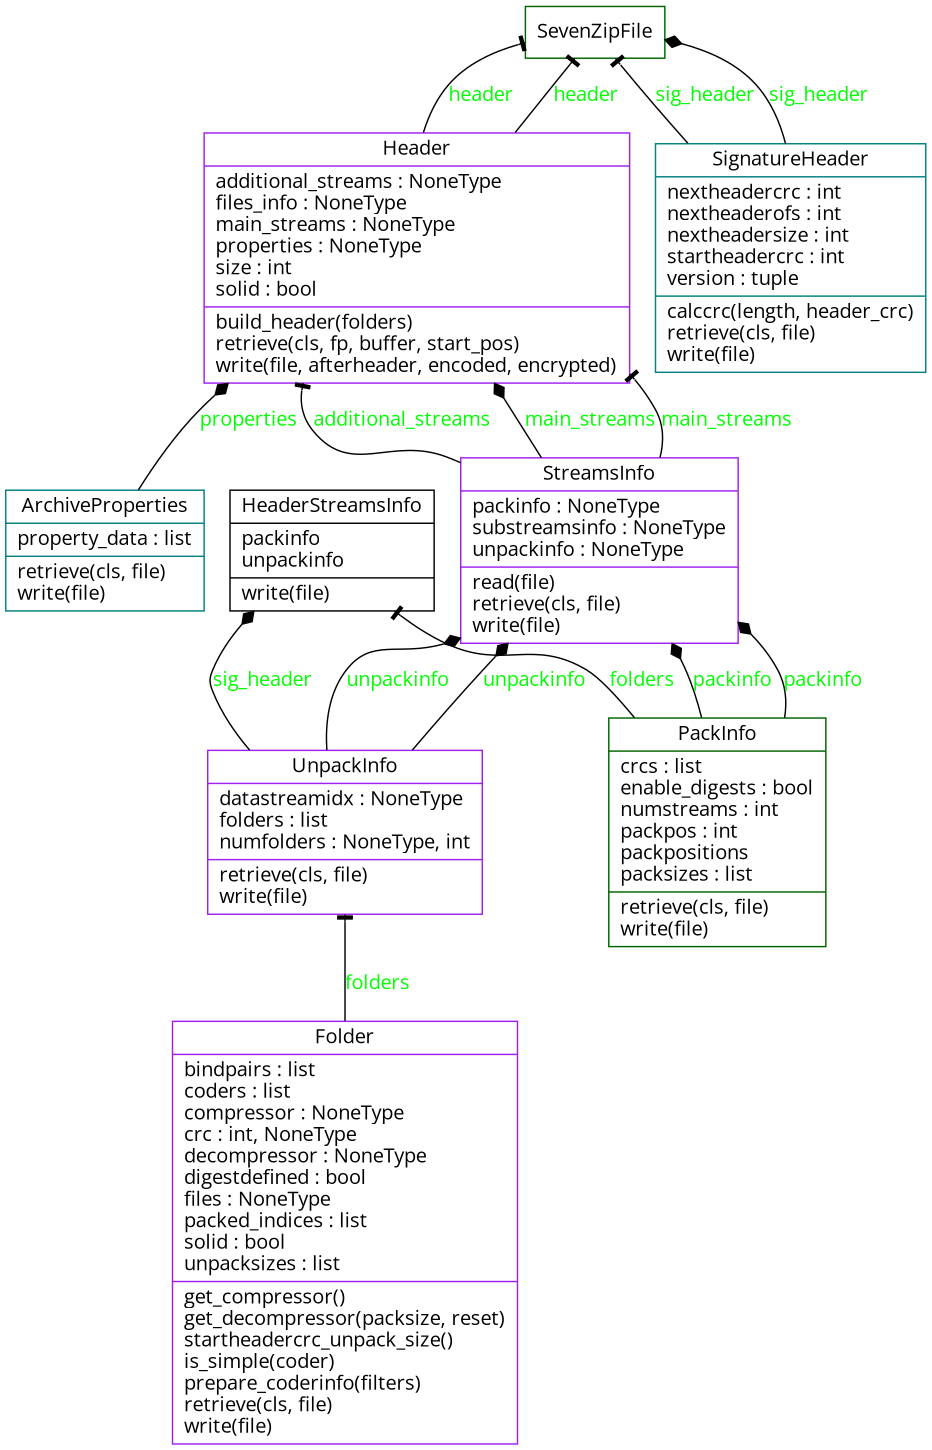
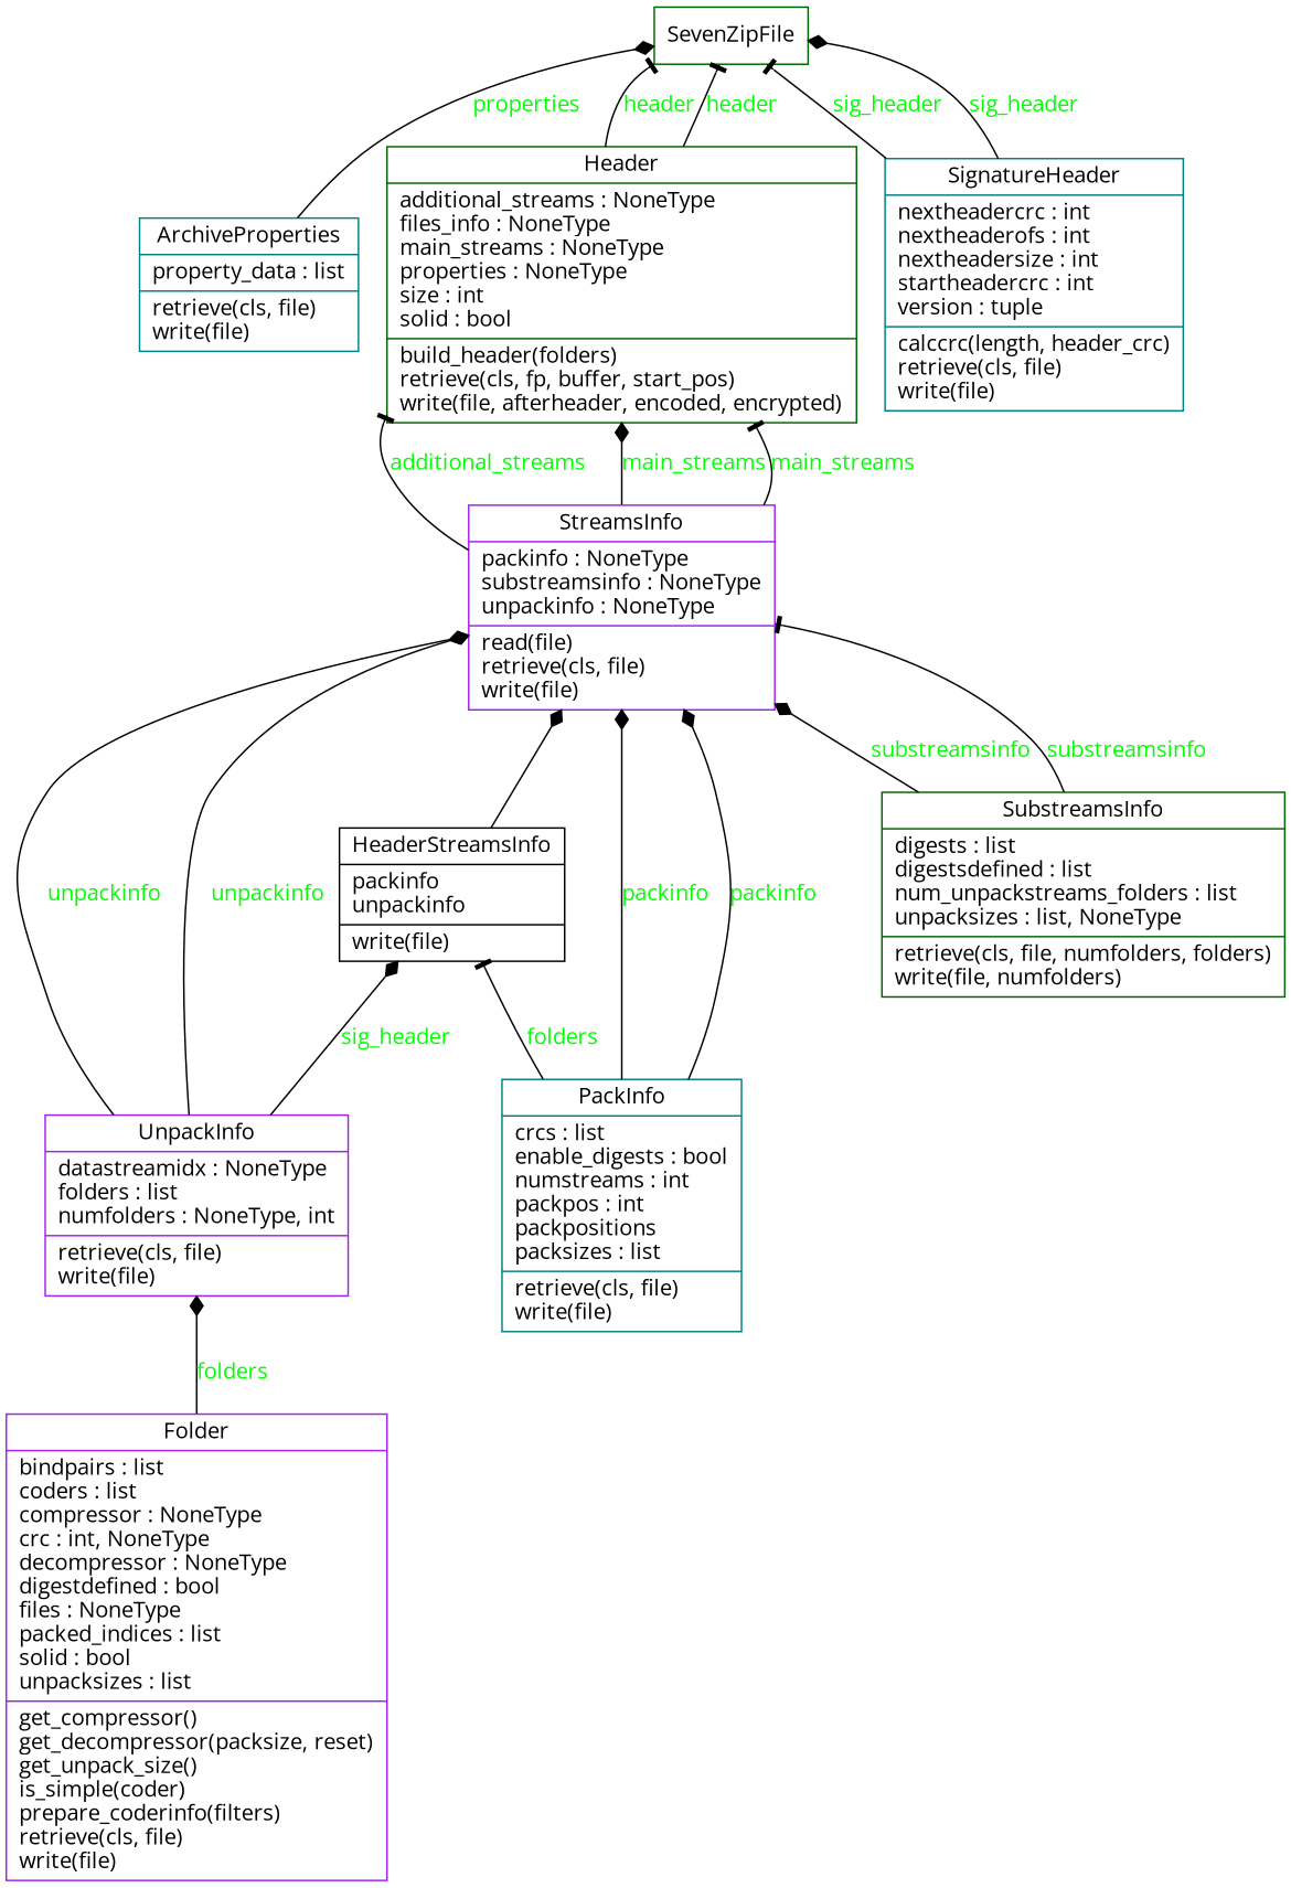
  digraph {
    fontname="Open Sans"
    rankdir=BT
    node [color=teal fontname="Open Sans" shape=record]
    edge [arrowhead=diamond arrowtail=none fontcolor=green fontname="Open Sans" style=solid]
    n1 [label="{ArchiveProperties|property_data : list\l|retrieve(cls, file)\lwrite(file)\l}"]
-   n2 [color=purple label="{Header|additional_streams : NoneType\lfiles_info : NoneType\lmain_streams : NoneType\lproperties : NoneType\lsize : int\lsolid : bool\l|build_header(folders)\lretrieve(cls, fp, buffer, start_pos)\lwrite(file, afterheader, encoded, encrypted)\l}"]
+   n2 [color=darkgreen label="{Header|additional_streams : NoneType\lfiles_info : NoneType\lmain_streams : NoneType\lproperties : NoneType\lsize : int\lsolid : bool\l|build_header(folders)\lretrieve(cls, fp, buffer, start_pos)\lwrite(file, afterheader, encoded, encrypted)\l}"]
    n3 [color=darkgreen label="{SevenZipFile}"]
-   n4 [color=purple label="{Folder|bindpairs : list\lcoders : list\lcompressor : NoneType\lcrc : int, NoneType\ldecompressor : NoneType\ldigestdefined : bool\lfiles : NoneType\lpacked_indices : list\lsolid : bool\lunpacksizes : list\l|get_compressor()\lget_decompressor(packsize, reset)\lstartheadercrc_unpack_size()\lis_simple(coder)\lprepare_coderinfo(filters)\lretrieve(cls, file)\lwrite(file)\l}"]
+   n4 [color=purple label="{Folder|bindpairs : list\lcoders : list\lcompressor : NoneType\lcrc : int, NoneType\ldecompressor : NoneType\ldigestdefined : bool\lfiles : NoneType\lpacked_indices : list\lsolid : bool\lunpacksizes : list\l|get_compressor()\lget_decompressor(packsize, reset)\lget_unpack_size()\lis_simple(coder)\lprepare_coderinfo(filters)\lretrieve(cls, file)\lwrite(file)\l}"]
    n5 [color=purple label="{UnpackInfo|datastreamidx : NoneType\lfolders : list\lnumfolders : NoneType, int\l|retrieve(cls, file)\lwrite(file)\l}"]
    n6 [color=black label="{HeaderStreamsInfo|packinfo\lunpackinfo\l|write(file)\l}"]
    n7 [color=purple label="{StreamsInfo|packinfo : NoneType\lsubstreamsinfo : NoneType\lunpackinfo : NoneType\l|read(file)\lretrieve(cls, file)\lwrite(file)\l}"]
-   n8 [color=darkgreen label="{PackInfo|crcs : list\lenable_digests : bool\lnumstreams : int\lpackpos : int\lpackpositions\lpacksizes : list\l|retrieve(cls, file)\lwrite(file)\l}"]
+   n8 [label="{PackInfo|crcs : list\lenable_digests : bool\lnumstreams : int\lpackpos : int\lpackpositions\lpacksizes : list\l|retrieve(cls, file)\lwrite(file)\l}"]
    n9 [label="{SignatureHeader|nextheadercrc : int\lnextheaderofs : int\lnextheadersize : int\lstartheadercrc : int\lversion : tuple\l|calccrc(length, header_crc)\lretrieve(cls, file)\lwrite(file)\l}"]
-   n1 -> n2 [label=properties]
+   n10 [color=darkgreen label="{SubstreamsInfo|digests : list\ldigestsdefined : list\lnum_unpackstreams_folders : list\lunpacksizes : list, NoneType\l|retrieve(cls, file, numfolders, folders)\lwrite(file, numfolders)\l}"]
+   n1 -> n3 [label=properties]
    n2 -> n3 [arrowhead=tee label=header]
    n2 -> n3 [arrowhead=tee label=header]
-   n4 -> n5 [arrowhead=tee label=folders]
+   n4 -> n5 [label=folders]
    n5 -> n6 [label=sig_header]
    n5 -> n7 [label=unpackinfo]
    n5 -> n7 [label=unpackinfo]
+   n6 -> n7 [fontcolor="" style=""]
    n7 -> n2 [arrowhead=tee label=additional_streams]
    n7 -> n2 [label=main_streams]
    n7 -> n2 [arrowhead=tee label=main_streams]
    n8 -> n6 [arrowhead=tee label=folders]
    n8 -> n7 [label=packinfo]
    n8 -> n7 [label=packinfo]
    n9 -> n3 [arrowhead=tee label=sig_header]
    n9 -> n3 [label=sig_header]
+   n10 -> n7 [label=substreamsinfo]
+   n10 -> n7 [arrowhead=tee label=substreamsinfo]
  }
